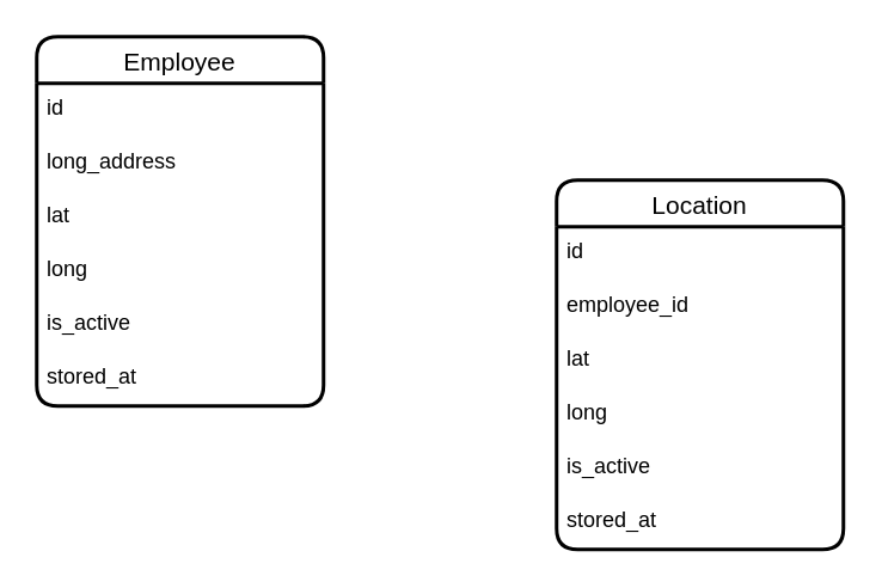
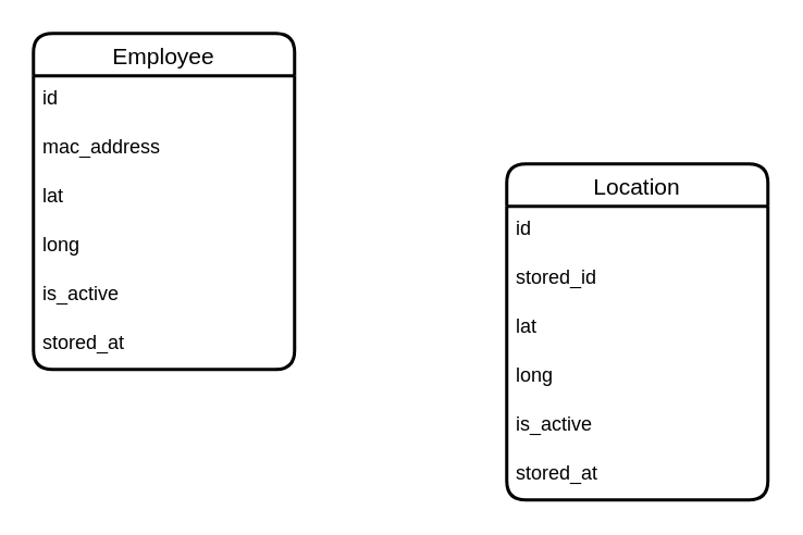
  <mxCell id="0" />
  <mxCell id="1" parent="0" />
  <mxCell id="2" value="Location" style="swimlane;fontStyle=0;childLayout=stackLayout;horizontal=1;startSize=26;horizontalStack=0;resizeParent=1;resizeParentMax=0;resizeLast=0;collapsible=1;marginBottom=0;align=center;fontSize=14;strokeWidth=2;rounded=1;shadow=0;glass=0;swimlaneLine=1;" parent="1" vertex="1"><mxGeometry x="310" y="100" width="160" height="206" as="geometry" /></mxCell>
  <mxCell id="3" value="id" style="text;strokeColor=none;fillColor=none;spacingLeft=4;spacingRight=4;overflow=hidden;rotatable=0;points=[[0,0.5],[1,0.5]];portConstraint=eastwest;fontSize=12;whiteSpace=wrap;html=1;" parent="2" vertex="1"><mxGeometry y="26" width="160" height="30" as="geometry" /></mxCell>
- <mxCell id="4" value="employee_id" style="text;strokeColor=none;fillColor=none;spacingLeft=4;spacingRight=4;overflow=hidden;rotatable=0;points=[[0,0.5],[1,0.5]];portConstraint=eastwest;fontSize=12;whiteSpace=wrap;html=1;" parent="2" vertex="1"><mxGeometry y="56" width="160" height="30" as="geometry" /></mxCell>
+ <mxCell id="4" value="stored_id" style="text;strokeColor=none;fillColor=none;spacingLeft=4;spacingRight=4;overflow=hidden;rotatable=0;points=[[0,0.5],[1,0.5]];portConstraint=eastwest;fontSize=12;whiteSpace=wrap;html=1;" parent="2" vertex="1"><mxGeometry y="56" width="160" height="30" as="geometry" /></mxCell>
  <mxCell id="5" value="lat" style="text;strokeColor=none;fillColor=none;spacingLeft=4;spacingRight=4;overflow=hidden;rotatable=0;points=[[0,0.5],[1,0.5]];portConstraint=eastwest;fontSize=12;whiteSpace=wrap;html=1;" parent="2" vertex="1"><mxGeometry y="86" width="160" height="30" as="geometry" /></mxCell>
  <mxCell id="6" value="long" style="text;strokeColor=none;fillColor=none;spacingLeft=4;spacingRight=4;overflow=hidden;rotatable=0;points=[[0,0.5],[1,0.5]];portConstraint=eastwest;fontSize=12;whiteSpace=wrap;html=1;" parent="2" vertex="1"><mxGeometry y="116" width="160" height="30" as="geometry" /></mxCell>
  <mxCell id="7" value="is_active" style="text;strokeColor=none;fillColor=none;spacingLeft=4;spacingRight=4;overflow=hidden;rotatable=0;points=[[0,0.5],[1,0.5]];portConstraint=eastwest;fontSize=12;whiteSpace=wrap;html=1;" parent="2" vertex="1"><mxGeometry y="146" width="160" height="30" as="geometry" /></mxCell>
  <mxCell id="8" value="stored_at" style="text;strokeColor=none;fillColor=none;spacingLeft=4;spacingRight=4;overflow=hidden;rotatable=0;points=[[0,0.5],[1,0.5]];portConstraint=eastwest;fontSize=12;whiteSpace=wrap;html=1;" parent="2" vertex="1"><mxGeometry y="176" width="160" height="30" as="geometry" /></mxCell>
  <mxCell id="9" value="Employee" style="swimlane;fontStyle=0;childLayout=stackLayout;horizontal=1;startSize=26;horizontalStack=0;resizeParent=1;resizeParentMax=0;resizeLast=0;collapsible=1;marginBottom=0;align=center;fontSize=14;strokeWidth=2;rounded=1;shadow=0;glass=0;swimlaneLine=1;" vertex="1" parent="1"><mxGeometry x="20" y="20" width="160" height="206" as="geometry" /></mxCell>
  <mxCell id="10" value="id" style="text;strokeColor=none;fillColor=none;spacingLeft=4;spacingRight=4;overflow=hidden;rotatable=0;points=[[0,0.5],[1,0.5]];portConstraint=eastwest;fontSize=12;whiteSpace=wrap;html=1;" vertex="1" parent="9"><mxGeometry y="26" width="160" height="30" as="geometry" /></mxCell>
- <mxCell id="11" value="long_address" style="text;strokeColor=none;fillColor=none;spacingLeft=4;spacingRight=4;overflow=hidden;rotatable=0;points=[[0,0.5],[1,0.5]];portConstraint=eastwest;fontSize=12;whiteSpace=wrap;html=1;" vertex="1" parent="9"><mxGeometry y="56" width="160" height="30" as="geometry" /></mxCell>
+ <mxCell id="11" value="mac_address" style="text;strokeColor=none;fillColor=none;spacingLeft=4;spacingRight=4;overflow=hidden;rotatable=0;points=[[0,0.5],[1,0.5]];portConstraint=eastwest;fontSize=12;whiteSpace=wrap;html=1;" vertex="1" parent="9"><mxGeometry y="56" width="160" height="30" as="geometry" /></mxCell>
  <mxCell id="12" value="lat" style="text;strokeColor=none;fillColor=none;spacingLeft=4;spacingRight=4;overflow=hidden;rotatable=0;points=[[0,0.5],[1,0.5]];portConstraint=eastwest;fontSize=12;whiteSpace=wrap;html=1;" vertex="1" parent="9"><mxGeometry y="86" width="160" height="30" as="geometry" /></mxCell>
  <mxCell id="13" value="long" style="text;strokeColor=none;fillColor=none;spacingLeft=4;spacingRight=4;overflow=hidden;rotatable=0;points=[[0,0.5],[1,0.5]];portConstraint=eastwest;fontSize=12;whiteSpace=wrap;html=1;" vertex="1" parent="9"><mxGeometry y="116" width="160" height="30" as="geometry" /></mxCell>
  <mxCell id="14" value="is_active" style="text;strokeColor=none;fillColor=none;spacingLeft=4;spacingRight=4;overflow=hidden;rotatable=0;points=[[0,0.5],[1,0.5]];portConstraint=eastwest;fontSize=12;whiteSpace=wrap;html=1;" vertex="1" parent="9"><mxGeometry y="146" width="160" height="30" as="geometry" /></mxCell>
  <mxCell id="15" value="stored_at" style="text;strokeColor=none;fillColor=none;spacingLeft=4;spacingRight=4;overflow=hidden;rotatable=0;points=[[0,0.5],[1,0.5]];portConstraint=eastwest;fontSize=12;whiteSpace=wrap;html=1;" vertex="1" parent="9"><mxGeometry y="176" width="160" height="30" as="geometry" /></mxCell>
